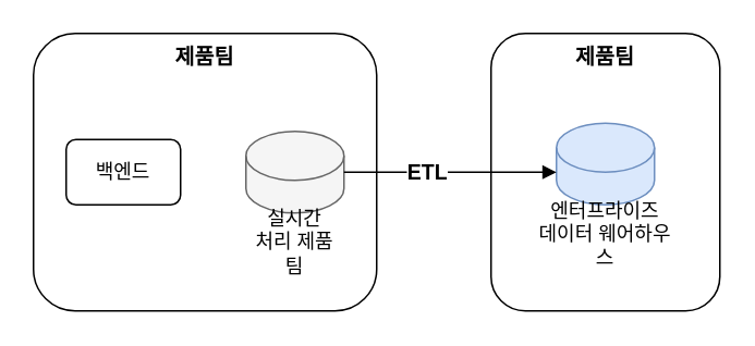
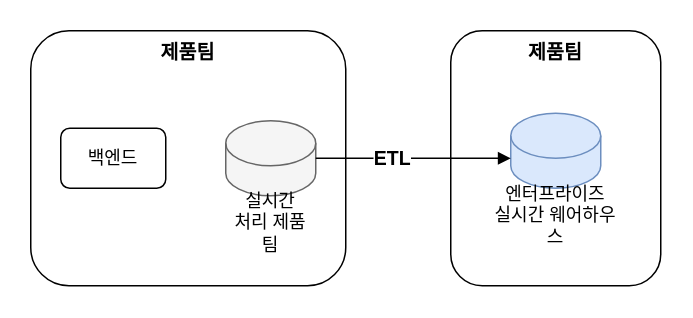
  <mxCell id="0" />
  <mxCell id="1" parent="0" />
  <mxCell id="2" value="제품팀" style="rounded=1;whiteSpace=wrap;html=1;verticalAlign=top;fontStyle=1;fontSize=13;" vertex="1" parent="1"><mxGeometry x="20" y="20" width="210" height="170" as="geometry" /></mxCell>
  <mxCell id="3" value="백엔드" style="whiteSpace=wrap;html=1;rounded=1;" vertex="1" parent="1"><mxGeometry x="40" y="85" width="70" height="40" as="geometry" /></mxCell>
  <mxCell id="4" value="" style="shape=cylinder3;whiteSpace=wrap;html=1;boundedLbl=1;backgroundOutline=1;size=15;fillColor=#f5f5f5;fontColor=#333333;strokeColor=#666666;" vertex="1" parent="1"><mxGeometry x="150" y="80" width="60" height="50" as="geometry" /></mxCell>
  <mxCell id="5" value="실시간&lt;div&gt;처리 제품팀&lt;/div&gt;" style="text;html=1;align=center;verticalAlign=middle;whiteSpace=wrap;rounded=0;" vertex="1" parent="1"><mxGeometry x="150" y="133" width="60" height="30" as="geometry" /></mxCell>
  <mxCell id="6" value="제품팀" style="rounded=1;whiteSpace=wrap;html=1;verticalAlign=top;fontStyle=1;fontSize=13;" vertex="1" parent="1"><mxGeometry x="300" y="20" width="140" height="170" as="geometry" /></mxCell>
  <mxCell id="7" value="" style="shape=cylinder3;whiteSpace=wrap;html=1;boundedLbl=1;backgroundOutline=1;size=15;fillColor=#dae8fc;strokeColor=#6c8ebf;" vertex="1" parent="1"><mxGeometry x="340" y="75" width="60" height="50" as="geometry" /></mxCell>
- <mxCell id="8" value="엔터프라이즈&lt;div&gt;데이터 웨어하우스&lt;/div&gt;" style="text;html=1;align=center;verticalAlign=middle;whiteSpace=wrap;rounded=0;" vertex="1" parent="1"><mxGeometry x="325" y="128" width="90" height="30" as="geometry" /></mxCell>
+ <mxCell id="8" value="엔터프라이즈&lt;div&gt;실시간 웨어하우스&lt;/div&gt;" style="text;html=1;align=center;verticalAlign=middle;whiteSpace=wrap;rounded=0;" vertex="1" parent="1"><mxGeometry x="325" y="128" width="90" height="30" as="geometry" /></mxCell>
  <mxCell id="9" style="edgeStyle=orthogonalEdgeStyle;rounded=0;orthogonalLoop=1;jettySize=auto;html=1;entryX=0;entryY=0;entryDx=0;entryDy=30;entryPerimeter=0;endArrow=block;endFill=1;" edge="1" parent="1" source="4" target="7"><mxGeometry relative="1" as="geometry" /></mxCell>
  <mxCell id="10" value="ETL" style="edgeLabel;html=1;align=center;verticalAlign=middle;resizable=0;points=[];fontSize=13;fontStyle=1" vertex="1" connectable="0" parent="9"><mxGeometry x="-0.262" y="2" relative="1" as="geometry"><mxPoint x="2" y="1" as="offset" /></mxGeometry></mxCell>
